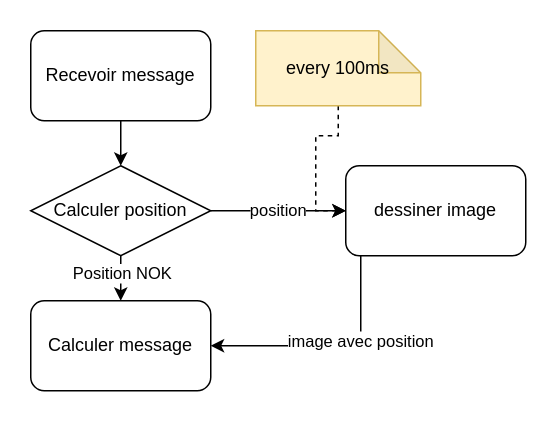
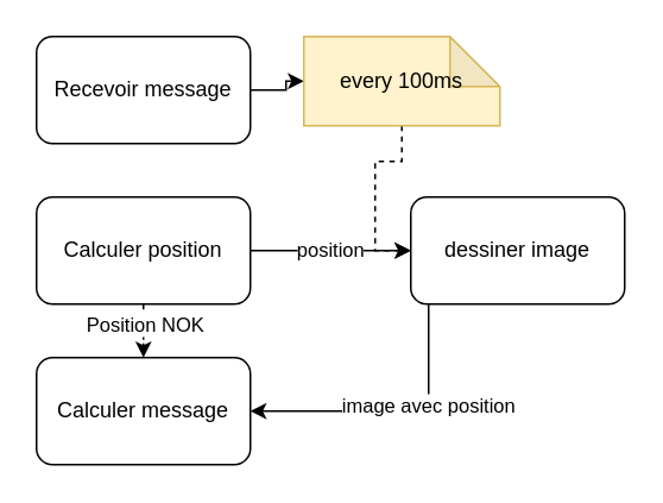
  <mxCell id="0" />
  <mxCell id="1" parent="0" />
- <mxCell id="2" value="" style="edgeStyle=orthogonalEdgeStyle;rounded=0;orthogonalLoop=1;jettySize=auto;html=1;" parent="1" source="3" target="7" edge="1"><mxGeometry relative="1" as="geometry" /></mxCell>
+ <mxCell id="2" value="" style="edgeStyle=orthogonalEdgeStyle;rounded=0;orthogonalLoop=1;jettySize=auto;html=1;" parent="1" source="3" target="13" edge="1"><mxGeometry relative="1" as="geometry" /></mxCell>
  <mxCell id="3" value="Recevoir message" style="rounded=1;whiteSpace=wrap;html=1;" parent="1" vertex="1"><mxGeometry x="20" y="20" width="120" height="60" as="geometry" /></mxCell>
- <mxCell id="4" value="" style="edgeStyle=orthogonalEdgeStyle;rounded=0;orthogonalLoop=1;jettySize=auto;html=1;" parent="1" source="7" target="8" edge="1"><mxGeometry relative="1" as="geometry" /></mxCell>
+ <mxCell id="4" value="" style="edgeStyle=orthogonalEdgeStyle;rounded=0;orthogonalLoop=1;jettySize=auto;html=1;dashed=1;" parent="1" source="7" target="8" edge="1"><mxGeometry relative="1" as="geometry" /></mxCell>
  <mxCell id="5" value="Position NOK" style="edgeLabel;html=1;align=center;verticalAlign=middle;resizable=0;points=[];" parent="4" vertex="1" connectable="0"><mxGeometry x="0.223" relative="1" as="geometry"><mxPoint as="offset" /></mxGeometry></mxCell>
  <mxCell id="6" value="position" style="edgeStyle=orthogonalEdgeStyle;rounded=0;orthogonalLoop=1;jettySize=auto;html=1;" parent="1" source="7" target="11" edge="1"><mxGeometry relative="1" as="geometry" /></mxCell>
- <mxCell id="7" value="Calculer position" style="rhombus;whiteSpace=wrap;html=1;" parent="1" vertex="1"><mxGeometry x="20" y="110" width="120" height="60" as="geometry" /></mxCell>
+ <mxCell id="7" value="Calculer position" style="rounded=1;whiteSpace=wrap;html=1;" parent="1" vertex="1"><mxGeometry x="20" y="110" width="120" height="60" as="geometry" /></mxCell>
  <mxCell id="8" value="Calculer message" style="rounded=1;whiteSpace=wrap;html=1;" parent="1" vertex="1"><mxGeometry x="20" y="200" width="120" height="60" as="geometry" /></mxCell>
  <mxCell id="9" style="edgeStyle=orthogonalEdgeStyle;rounded=0;orthogonalLoop=1;jettySize=auto;html=1;entryX=1;entryY=0.5;entryDx=0;entryDy=0;" parent="1" source="11" target="8" edge="1"><mxGeometry relative="1" as="geometry"><Array as="points"><mxPoint x="240" y="230" /></Array></mxGeometry></mxCell>
  <mxCell id="10" value="image avec position" style="edgeLabel;html=1;align=center;verticalAlign=middle;resizable=0;points=[];" parent="9" vertex="1" connectable="0"><mxGeometry x="-0.301" y="-1" relative="1" as="geometry"><mxPoint as="offset" /></mxGeometry></mxCell>
  <mxCell id="11" value="dessiner image" style="rounded=1;whiteSpace=wrap;html=1;" parent="1" vertex="1"><mxGeometry x="230" y="110" width="120" height="60" as="geometry" /></mxCell>
  <mxCell id="12" style="edgeStyle=orthogonalEdgeStyle;rounded=0;orthogonalLoop=1;jettySize=auto;html=1;dashed=1;entryX=0;entryY=0.5;entryDx=0;entryDy=0;" edge="1" parent="1" source="13" target="11"><mxGeometry relative="1" as="geometry"><mxPoint x="210" y="140" as="targetPoint" /></mxGeometry></mxCell>
  <mxCell id="13" value="every 100ms" style="shape=note;whiteSpace=wrap;html=1;backgroundOutline=1;darkOpacity=0.05;fillColor=#fff2cc;strokeColor=#d6b656;size=28;gradientColor=none;" vertex="1" parent="1"><mxGeometry x="170" y="20" width="110" height="50" as="geometry" /></mxCell>
